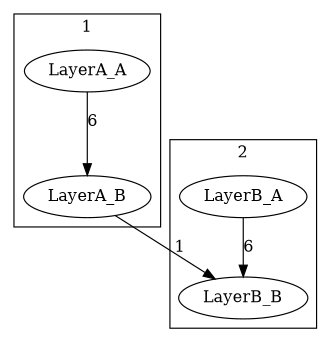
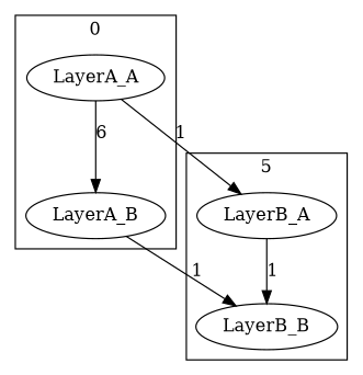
  digraph {
    node [group=groupA]
    LayerA_A
    LayerA_B
    LayerB_A [group=groupB]
    LayerB_B [group=groupB]
    subgraph cluster_1 {
-     label=1
+     label=0
      LayerA_A
      LayerA_B
    }
    subgraph cluster_2 {
-     label=2
+     label=5
      LayerB_A
      LayerB_B
    }
    LayerA_A -> LayerA_B [label=6]
+   LayerA_A -> LayerB_A [label=1]
    LayerA_B -> LayerB_B [label=1]
-   LayerB_A -> LayerB_B [label=6]
+   LayerB_A -> LayerB_B [label=1]
  }
